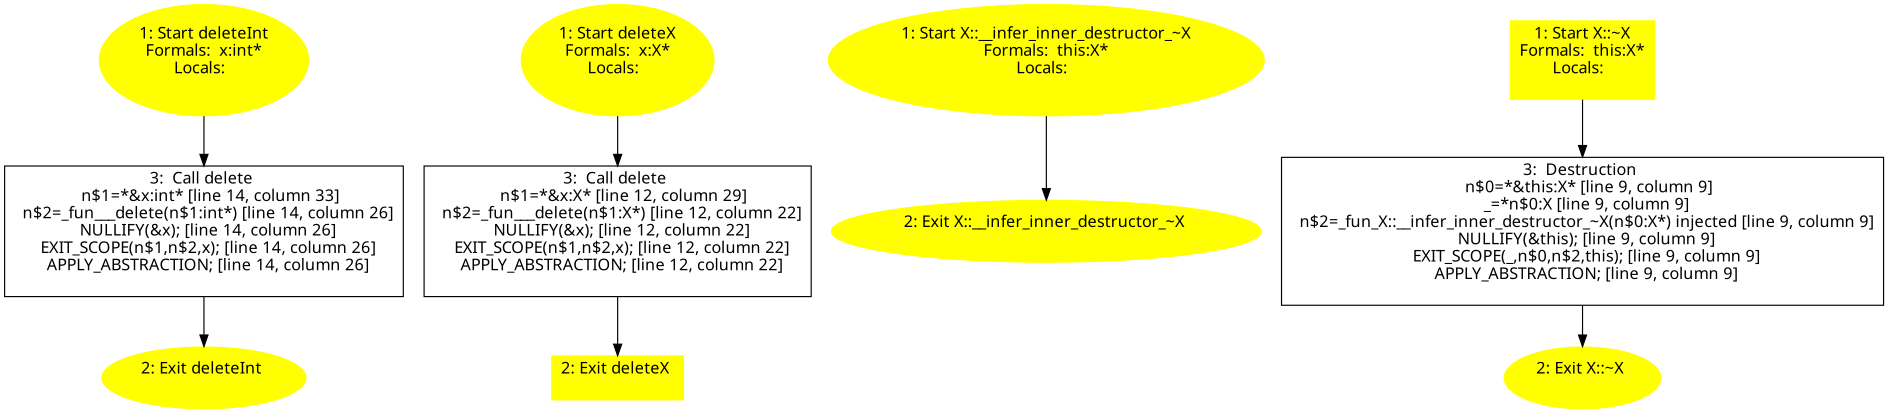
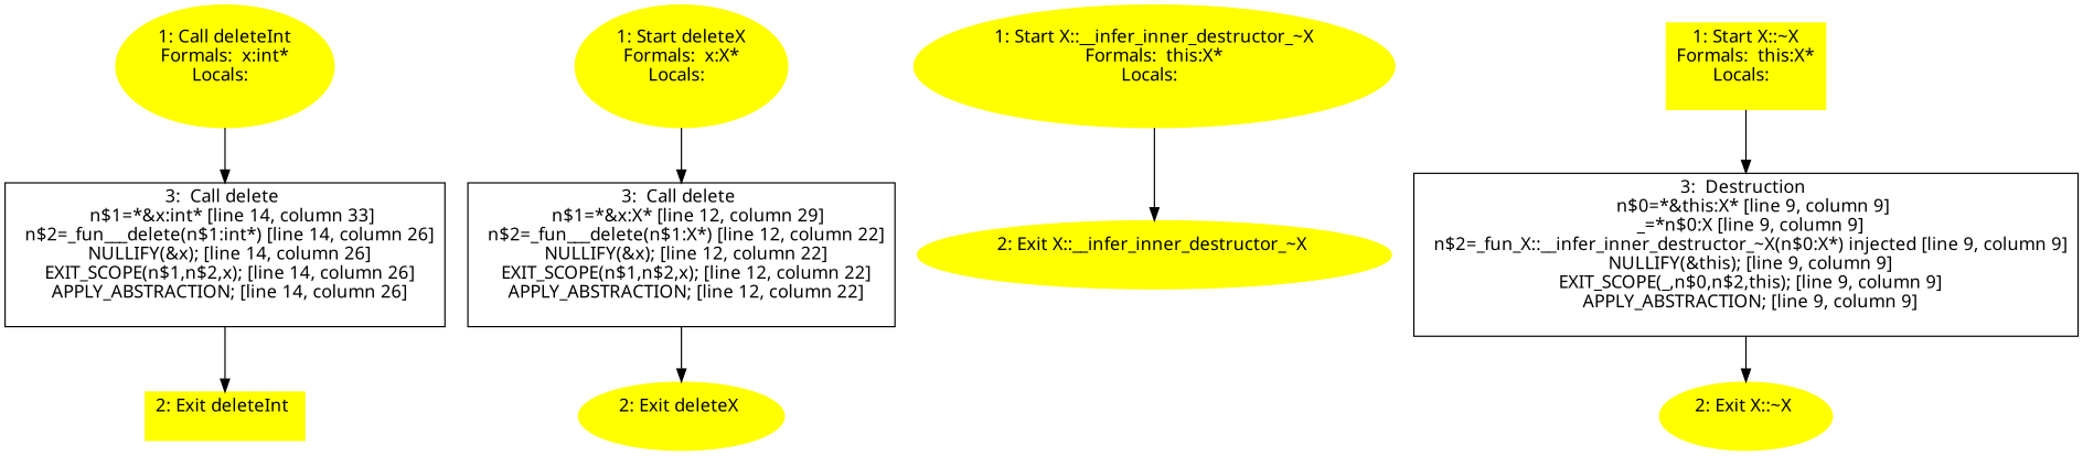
  digraph {
    fontname="Noto Sans"
    node [color=yellow fontname="Noto Sans" style=filled]
    edge [fontname="Noto Sans"]
-   n1 [label="1: Start deleteInt\nFormals:  x:int*\nLocals:  \n  "]
+   n1 [label="1: Call deleteInt\nFormals:  x:int*\nLocals:  \n  "]
    n2 [label="3:  Call delete \n   n$1=*&x:int* [line 14, column 33]\n  n$2=_fun___delete(n$1:int*) [line 14, column 26]\n  NULLIFY(&x); [line 14, column 26]\n  EXIT_SCOPE(n$1,n$2,x); [line 14, column 26]\n  APPLY_ABSTRACTION; [line 14, column 26]\n " shape=box color="" style=""]
-   n3 [label="2: Exit deleteInt \n  "]
+   n3 [label="2: Exit deleteInt \n  " shape=box]
    n4 [label="1: Start deleteX\nFormals:  x:X*\nLocals:  \n  "]
    n5 [label="3:  Call delete \n   n$1=*&x:X* [line 12, column 29]\n  n$2=_fun___delete(n$1:X*) [line 12, column 22]\n  NULLIFY(&x); [line 12, column 22]\n  EXIT_SCOPE(n$1,n$2,x); [line 12, column 22]\n  APPLY_ABSTRACTION; [line 12, column 22]\n " shape=box color="" style=""]
-   n6 [label="2: Exit deleteX \n  " shape=box]
+   n6 [label="2: Exit deleteX \n  "]
    n7 [label="1: Start X::__infer_inner_destructor_~X\nFormals:  this:X*\nLocals:  \n  "]
    n8 [label="2: Exit X::__infer_inner_destructor_~X \n  "]
    n9 [label="1: Start X::~X\nFormals:  this:X*\nLocals:  \n  " shape=box]
    n10 [label="3:  Destruction \n   n$0=*&this:X* [line 9, column 9]\n  _=*n$0:X [line 9, column 9]\n  n$2=_fun_X::__infer_inner_destructor_~X(n$0:X*) injected [line 9, column 9]\n  NULLIFY(&this); [line 9, column 9]\n  EXIT_SCOPE(_,n$0,n$2,this); [line 9, column 9]\n  APPLY_ABSTRACTION; [line 9, column 9]\n " shape=box color="" style=""]
    n11 [label="2: Exit X::~X \n  "]
    n1 -> n2
    n2 -> n3
    n4 -> n5
    n5 -> n6
    n7 -> n8
    n9 -> n10
    n10 -> n11
  }
